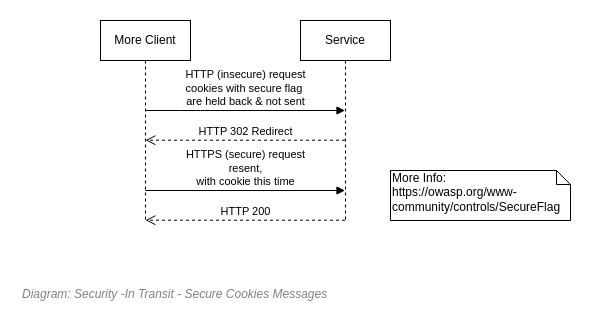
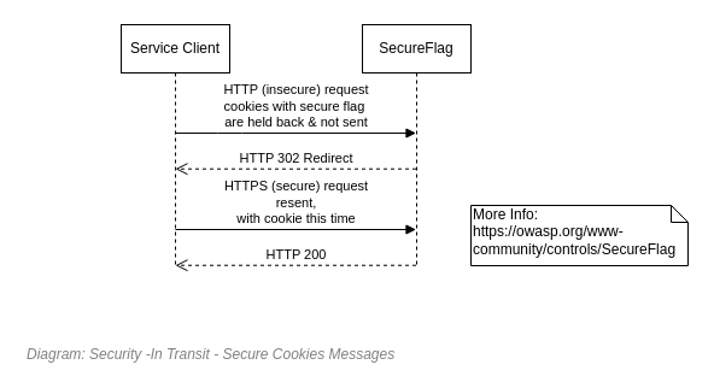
  <mxCell id="0" />
  <mxCell id="1" parent="0" />
  <mxCell id="2" value="&lt;font style=&quot;font-size: 12px&quot;&gt;&lt;span style=&quot;font-size: 12px&quot;&gt;Diagram: &lt;/span&gt;Security -In Transit - Secure Cookies Messages&lt;/font&gt;" style="text;strokeColor=none;fillColor=none;html=1;fontSize=24;fontStyle=2;verticalAlign=middle;align=left;shadow=0;glass=0;comic=0;opacity=30;fontColor=#808080;" vertex="1" parent="1"><mxGeometry x="20" y="280" width="520" height="20" as="geometry" /></mxCell>
- <mxCell id="3" value="More Client" style="shape=umlLifeline;perimeter=lifelinePerimeter;whiteSpace=wrap;html=1;container=1;collapsible=0;recursiveResize=0;outlineConnect=0;" vertex="1" parent="1"><mxGeometry x="100" y="20" width="90" height="200" as="geometry" /></mxCell>
- <mxCell id="4" value="Service" style="shape=umlLifeline;perimeter=lifelinePerimeter;whiteSpace=wrap;html=1;container=1;collapsible=0;recursiveResize=0;outlineConnect=0;" vertex="1" parent="1"><mxGeometry x="300" y="20" width="90" height="200" as="geometry" /></mxCell>
+ <mxCell id="3" value="Service Client" style="shape=umlLifeline;perimeter=lifelinePerimeter;whiteSpace=wrap;html=1;container=1;collapsible=0;recursiveResize=0;outlineConnect=0;" vertex="1" parent="1"><mxGeometry x="100" y="20" width="90" height="200" as="geometry" /></mxCell>
+ <mxCell id="4" value="SecureFlag" style="shape=umlLifeline;perimeter=lifelinePerimeter;whiteSpace=wrap;html=1;container=1;collapsible=0;recursiveResize=0;outlineConnect=0;" vertex="1" parent="1"><mxGeometry x="300" y="20" width="90" height="200" as="geometry" /></mxCell>
  <mxCell id="5" value="HTTP (insecure) request&lt;br&gt;cookies with secure flag&amp;nbsp;&lt;br&gt;are held back &amp;amp; not sent" style="html=1;verticalAlign=bottom;endArrow=block;" edge="1" parent="1"><mxGeometry width="80" relative="1" as="geometry"><mxPoint x="144.929" y="110" as="sourcePoint" /><mxPoint x="344.5" y="110" as="targetPoint" /><Array as="points"><mxPoint x="190" y="110" /></Array></mxGeometry></mxCell>
  <mxCell id="6" value="HTTP 302 Redirect" style="html=1;verticalAlign=bottom;endArrow=open;dashed=1;endSize=8;" edge="1" parent="1"><mxGeometry relative="1" as="geometry"><mxPoint x="344.5" y="139.71" as="sourcePoint" /><mxPoint x="144.929" y="139.71" as="targetPoint" /></mxGeometry></mxCell>
  <mxCell id="7" value="HTTPS (secure) request&lt;br&gt;resent, &lt;br&gt;with cookie this time" style="html=1;verticalAlign=bottom;endArrow=block;" edge="1" parent="1"><mxGeometry width="80" relative="1" as="geometry"><mxPoint x="144.929" y="190" as="sourcePoint" /><mxPoint x="344.5" y="190" as="targetPoint" /></mxGeometry></mxCell>
  <mxCell id="8" value="More Info:&lt;br&gt;https://owasp.org/www-community/controls/SecureFlag" style="shape=note;whiteSpace=wrap;html=1;size=14;verticalAlign=top;align=left;spacingTop=-6;" vertex="1" parent="1"><mxGeometry x="390" y="170" width="180" height="50" as="geometry" /></mxCell>
  <mxCell id="9" value="HTTP 200" style="html=1;verticalAlign=bottom;endArrow=open;dashed=1;endSize=8;" edge="1" parent="1"><mxGeometry relative="1" as="geometry"><mxPoint x="344.5" y="219.71" as="sourcePoint" /><mxPoint x="144.929" y="219.71" as="targetPoint" /></mxGeometry></mxCell>
